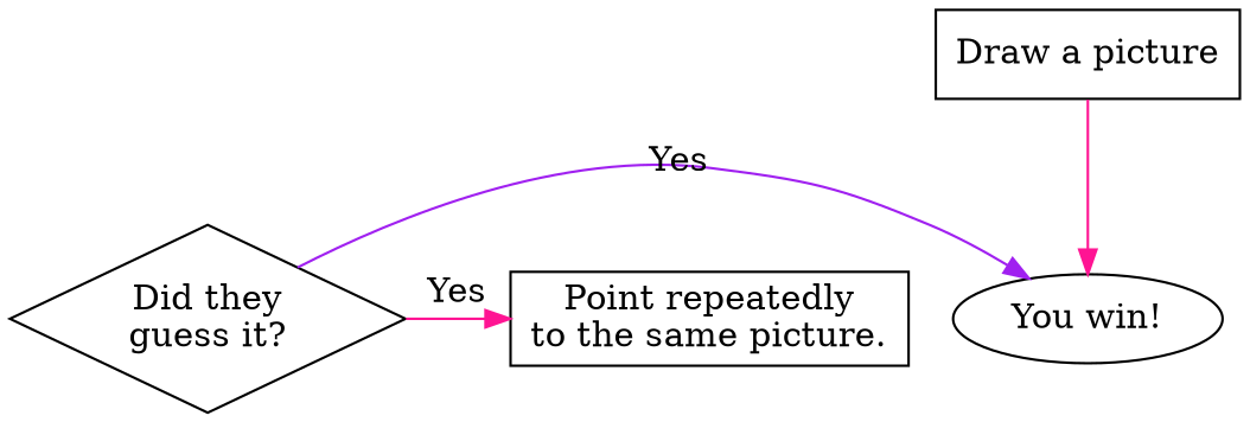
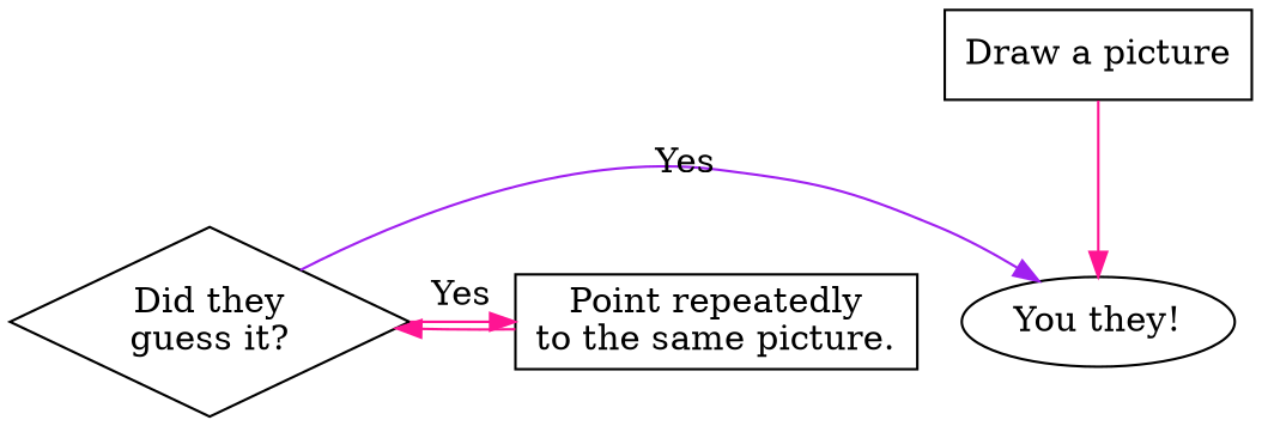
  digraph {
    node [shape=rect]
    edge [color=deeppink]
-   n1 [label="You win!" shape=oval]
+   n1 [label="You they!" shape=oval]
    n2 [label="Did they\nguess it?" shape=diamond]
    n3 [label="Point repeatedly\nto the same picture."]
    n4 [label="Draw a picture"]
    subgraph sub_1 {
      rank=same
      n1
      n2
      n3
    }
    n2 -> n1 [color=purple label=Yes]
    n2 -> n3 [label=Yes]
+   n3 -> n2
    n4 -> n1
  }
